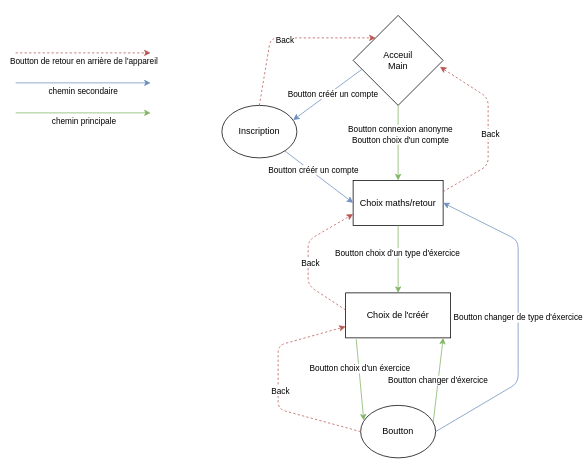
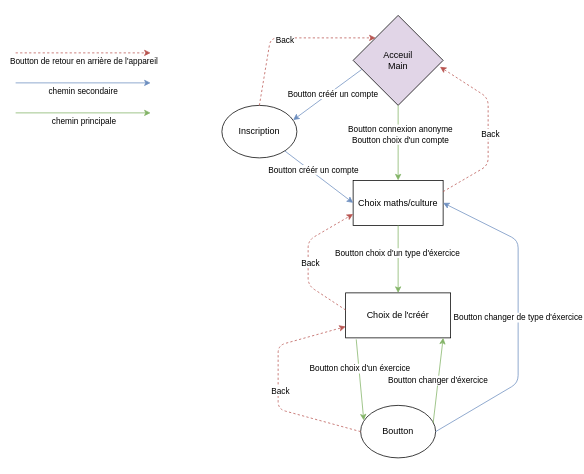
  <mxCell id="0" />
  <mxCell id="1" parent="0" />
- <mxCell id="2" value="Choix maths/retour" style="rounded=0;whiteSpace=wrap;html=1;" parent="1" vertex="1"><mxGeometry x="470" y="240" width="120" height="60" as="geometry" /></mxCell>
- <mxCell id="3" value="&lt;div&gt;Acceuil&lt;/div&gt;&lt;div&gt;Main&lt;/div&gt;" style="rhombus;whiteSpace=wrap;html=1;" parent="1" vertex="1"><mxGeometry x="470" y="20" width="120" height="120" as="geometry" /></mxCell>
+ <mxCell id="2" value="Choix maths/culture" style="rounded=0;whiteSpace=wrap;html=1;" parent="1" vertex="1"><mxGeometry x="470" y="240" width="120" height="60" as="geometry" /></mxCell>
+ <mxCell id="3" value="&lt;div&gt;Acceuil&lt;/div&gt;&lt;div&gt;Main&lt;/div&gt;" style="rhombus;whiteSpace=wrap;html=1;fillColor=#e1d5e7;" parent="1" vertex="1"><mxGeometry x="470" y="20" width="120" height="120" as="geometry" /></mxCell>
  <mxCell id="4" value="Choix de l'créér" style="rounded=0;whiteSpace=wrap;html=1;" parent="1" vertex="1"><mxGeometry x="460" y="390" width="140" height="60" as="geometry" /></mxCell>
  <mxCell id="5" value="Inscription" style="ellipse;whiteSpace=wrap;html=1;" parent="1" vertex="1"><mxGeometry x="295" y="140" width="100" height="70" as="geometry" /></mxCell>
  <mxCell id="6" value="Boutton" style="ellipse;whiteSpace=wrap;html=1;" parent="1" vertex="1"><mxGeometry x="480" y="540" width="100" height="70" as="geometry" /></mxCell>
  <mxCell id="7" value="" style="endArrow=classic;html=1;exitX=0.097;exitY=0.6;exitDx=0;exitDy=0;entryX=0.95;entryY=0.279;entryDx=0;entryDy=0;entryPerimeter=0;exitPerimeter=0;fillColor=#dae8fc;strokeColor=#6c8ebf;" parent="1" source="3" target="5" edge="1"><mxGeometry width="50" height="50" relative="1" as="geometry"><mxPoint x="520" y="380" as="sourcePoint" /><mxPoint x="570" y="330" as="targetPoint" /></mxGeometry></mxCell>
  <mxCell id="8" value="Boutton créér un compte" style="edgeLabel;html=1;align=center;verticalAlign=middle;resizable=0;points=[];" parent="7" vertex="1" connectable="0"><mxGeometry x="-0.111" y="3" relative="1" as="geometry"><mxPoint as="offset" /></mxGeometry></mxCell>
  <mxCell id="9" value="" style="endArrow=classic;html=1;fillColor=#dae8fc;strokeColor=#6c8ebf;" parent="1" source="5" edge="1"><mxGeometry width="50" height="50" relative="1" as="geometry"><mxPoint x="520" y="380" as="sourcePoint" /><mxPoint x="470" y="270" as="targetPoint" /></mxGeometry></mxCell>
  <mxCell id="10" value="Boutton créér un compte" style="edgeLabel;html=1;align=center;verticalAlign=middle;resizable=0;points=[];" parent="9" vertex="1" connectable="0"><mxGeometry x="-0.213" y="3" relative="1" as="geometry"><mxPoint as="offset" /></mxGeometry></mxCell>
  <mxCell id="11" value="" style="endArrow=classic;html=1;exitX=0.5;exitY=1;exitDx=0;exitDy=0;entryX=0.5;entryY=0;entryDx=0;entryDy=0;fillColor=#d5e8d4;strokeColor=#82b366;" parent="1" source="3" target="2" edge="1"><mxGeometry width="50" height="50" relative="1" as="geometry"><mxPoint x="510" y="200" as="sourcePoint" /><mxPoint x="560" y="150" as="targetPoint" /></mxGeometry></mxCell>
  <mxCell id="12" value="&lt;div&gt;Boutton connexion anonyme&lt;/div&gt;&lt;div&gt;Boutton choix d'un compte&lt;br&gt;&lt;/div&gt;" style="edgeLabel;html=1;align=center;verticalAlign=middle;resizable=0;points=[];" parent="11" vertex="1" connectable="0"><mxGeometry x="-0.243" y="2" relative="1" as="geometry"><mxPoint as="offset" /></mxGeometry></mxCell>
  <mxCell id="13" value="" style="endArrow=classic;html=1;exitX=0.5;exitY=1;exitDx=0;exitDy=0;entryX=0.5;entryY=0;entryDx=0;entryDy=0;fillColor=#d5e8d4;strokeColor=#82b366;" parent="1" source="2" target="4" edge="1"><mxGeometry width="50" height="50" relative="1" as="geometry"><mxPoint x="410" y="370" as="sourcePoint" /><mxPoint x="460" y="320" as="targetPoint" /></mxGeometry></mxCell>
  <mxCell id="14" value="Boutton choix d'un type d'éxercice" style="edgeLabel;html=1;align=center;verticalAlign=middle;resizable=0;points=[];" parent="13" vertex="1" connectable="0"><mxGeometry x="-0.196" y="-2" relative="1" as="geometry"><mxPoint as="offset" /></mxGeometry></mxCell>
  <mxCell id="15" value="" style="endArrow=classic;html=1;exitX=0.101;exitY=1.033;exitDx=0;exitDy=0;entryX=0.042;entryY=0.286;entryDx=0;entryDy=0;entryPerimeter=0;exitPerimeter=0;fillColor=#d5e8d4;strokeColor=#82b366;" parent="1" source="4" target="6" edge="1"><mxGeometry width="50" height="50" relative="1" as="geometry"><mxPoint x="510" y="500" as="sourcePoint" /><mxPoint x="560" y="450" as="targetPoint" /></mxGeometry></mxCell>
  <mxCell id="16" value="Boutton choix d'un éxercice" style="edgeLabel;html=1;align=center;verticalAlign=middle;resizable=0;points=[];" parent="15" vertex="1" connectable="0"><mxGeometry x="-0.289" y="1" relative="1" as="geometry"><mxPoint as="offset" /></mxGeometry></mxCell>
  <mxCell id="17" value="Boutton changer de type d'éxercice" style="endArrow=classic;html=1;exitX=1;exitY=0.5;exitDx=0;exitDy=0;entryX=1;entryY=0.5;entryDx=0;entryDy=0;fillColor=#dae8fc;strokeColor=#6c8ebf;" parent="1" source="6" target="2" edge="1"><mxGeometry width="50" height="50" relative="1" as="geometry"><mxPoint x="660" y="550" as="sourcePoint" /><mxPoint x="710" y="500" as="targetPoint" /><Array as="points"><mxPoint x="690" y="510" /><mxPoint x="690" y="320" /></Array></mxGeometry></mxCell>
  <mxCell id="18" value="Boutton changer d'éxercice" style="endArrow=classic;html=1;exitX=0.967;exitY=0.338;exitDx=0;exitDy=0;entryX=0.929;entryY=1;entryDx=0;entryDy=0;entryPerimeter=0;exitPerimeter=0;fillColor=#d5e8d4;strokeColor=#82b366;" parent="1" source="6" target="4" edge="1"><mxGeometry width="50" height="50" relative="1" as="geometry"><mxPoint x="520" y="410" as="sourcePoint" /><mxPoint x="570" y="360" as="targetPoint" /></mxGeometry></mxCell>
  <mxCell id="19" value="" style="endArrow=classic;html=1;dashed=1;exitX=0.5;exitY=0;exitDx=0;exitDy=0;entryX=0;entryY=0;entryDx=0;entryDy=0;fillColor=#f8cecc;strokeColor=#b85450;" parent="1" source="5" target="3" edge="1"><mxGeometry width="50" height="50" relative="1" as="geometry"><mxPoint x="520" y="350" as="sourcePoint" /><mxPoint x="570" y="300" as="targetPoint" /><Array as="points"><mxPoint x="360" y="50" /></Array></mxGeometry></mxCell>
  <mxCell id="20" value="Back" style="edgeLabel;html=1;align=center;verticalAlign=middle;resizable=0;points=[];" parent="19" vertex="1" connectable="0"><mxGeometry x="-0.05" y="-2" relative="1" as="geometry"><mxPoint as="offset" /></mxGeometry></mxCell>
  <mxCell id="21" value="" style="endArrow=classic;html=1;dashed=1;exitX=1;exitY=0.25;exitDx=0;exitDy=0;entryX=0.965;entryY=0.572;entryDx=0;entryDy=0;entryPerimeter=0;fillColor=#f8cecc;strokeColor=#b85450;" parent="1" source="2" target="3" edge="1"><mxGeometry width="50" height="50" relative="1" as="geometry"><mxPoint x="190" y="400" as="sourcePoint" /><mxPoint x="380" y="310" as="targetPoint" /><Array as="points"><mxPoint x="650" y="220" /><mxPoint x="650" y="130" /></Array></mxGeometry></mxCell>
  <mxCell id="22" value="Back" style="edgeLabel;html=1;align=center;verticalAlign=middle;resizable=0;points=[];" parent="21" vertex="1" connectable="0"><mxGeometry x="-0.05" y="-2" relative="1" as="geometry"><mxPoint as="offset" /></mxGeometry></mxCell>
  <mxCell id="23" value="" style="endArrow=classic;html=1;dashed=1;exitX=0;exitY=0.381;exitDx=0;exitDy=0;entryX=0;entryY=0.75;entryDx=0;entryDy=0;exitPerimeter=0;fillColor=#f8cecc;strokeColor=#b85450;" parent="1" source="4" target="2" edge="1"><mxGeometry width="50" height="50" relative="1" as="geometry"><mxPoint x="350" y="425" as="sourcePoint" /><mxPoint x="470" y="270" as="targetPoint" /><Array as="points"><mxPoint x="410" y="380" /><mxPoint x="410" y="320" /></Array></mxGeometry></mxCell>
  <mxCell id="24" value="Back" style="edgeLabel;html=1;align=center;verticalAlign=middle;resizable=0;points=[];" parent="23" vertex="1" connectable="0"><mxGeometry x="-0.05" y="-2" relative="1" as="geometry"><mxPoint as="offset" /></mxGeometry></mxCell>
  <mxCell id="25" value="" style="endArrow=classic;html=1;dashed=1;exitX=0;exitY=0.5;exitDx=0;exitDy=0;entryX=0;entryY=0.75;entryDx=0;entryDy=0;fillColor=#f8cecc;strokeColor=#b85450;" parent="1" source="6" target="4" edge="1"><mxGeometry width="50" height="50" relative="1" as="geometry"><mxPoint x="390" y="575" as="sourcePoint" /><mxPoint x="400" y="440" as="targetPoint" /><Array as="points"><mxPoint x="370" y="545" /><mxPoint x="370" y="460" /></Array></mxGeometry></mxCell>
  <mxCell id="26" value="Back" style="edgeLabel;html=1;align=center;verticalAlign=middle;resizable=0;points=[];" parent="25" vertex="1" connectable="0"><mxGeometry x="-0.05" y="-2" relative="1" as="geometry"><mxPoint as="offset" /></mxGeometry></mxCell>
  <mxCell id="27" value="" style="endArrow=classic;html=1;dashed=1;fillColor=#f8cecc;strokeColor=#b85450;" parent="1" edge="1"><mxGeometry width="50" height="50" relative="1" as="geometry"><mxPoint x="20" y="70" as="sourcePoint" /><mxPoint x="200" y="70" as="targetPoint" /></mxGeometry></mxCell>
  <mxCell id="28" value="Boutton de retour en arrière de l'appareil" style="edgeLabel;html=1;align=center;verticalAlign=middle;resizable=0;points=[];" parent="27" vertex="1" connectable="0"><mxGeometry x="0.306" y="-4" relative="1" as="geometry"><mxPoint x="-27.5" y="6" as="offset" /></mxGeometry></mxCell>
  <mxCell id="29" value="" style="endArrow=classic;html=1;fillColor=#dae8fc;strokeColor=#6c8ebf;" parent="1" edge="1"><mxGeometry width="50" height="50" relative="1" as="geometry"><mxPoint x="20" y="110" as="sourcePoint" /><mxPoint x="200" y="110" as="targetPoint" /></mxGeometry></mxCell>
  <mxCell id="30" value="chemin secondaire" style="edgeLabel;html=1;align=center;verticalAlign=middle;resizable=0;points=[];" parent="29" vertex="1" connectable="0"><mxGeometry x="0.537" y="-4" relative="1" as="geometry"><mxPoint x="-48.33" y="6" as="offset" /></mxGeometry></mxCell>
  <mxCell id="31" value="" style="endArrow=classic;html=1;fillColor=#d5e8d4;strokeColor=#82b366;" parent="1" edge="1"><mxGeometry width="50" height="50" relative="1" as="geometry"><mxPoint x="20" y="150" as="sourcePoint" /><mxPoint x="200" y="150" as="targetPoint" /></mxGeometry></mxCell>
  <mxCell id="32" value="chemin principale" style="edgeLabel;html=1;align=center;verticalAlign=middle;resizable=0;points=[];" parent="31" vertex="1" connectable="0"><mxGeometry x="0.296" y="2" relative="1" as="geometry"><mxPoint x="-26.67" y="12" as="offset" /></mxGeometry></mxCell>
